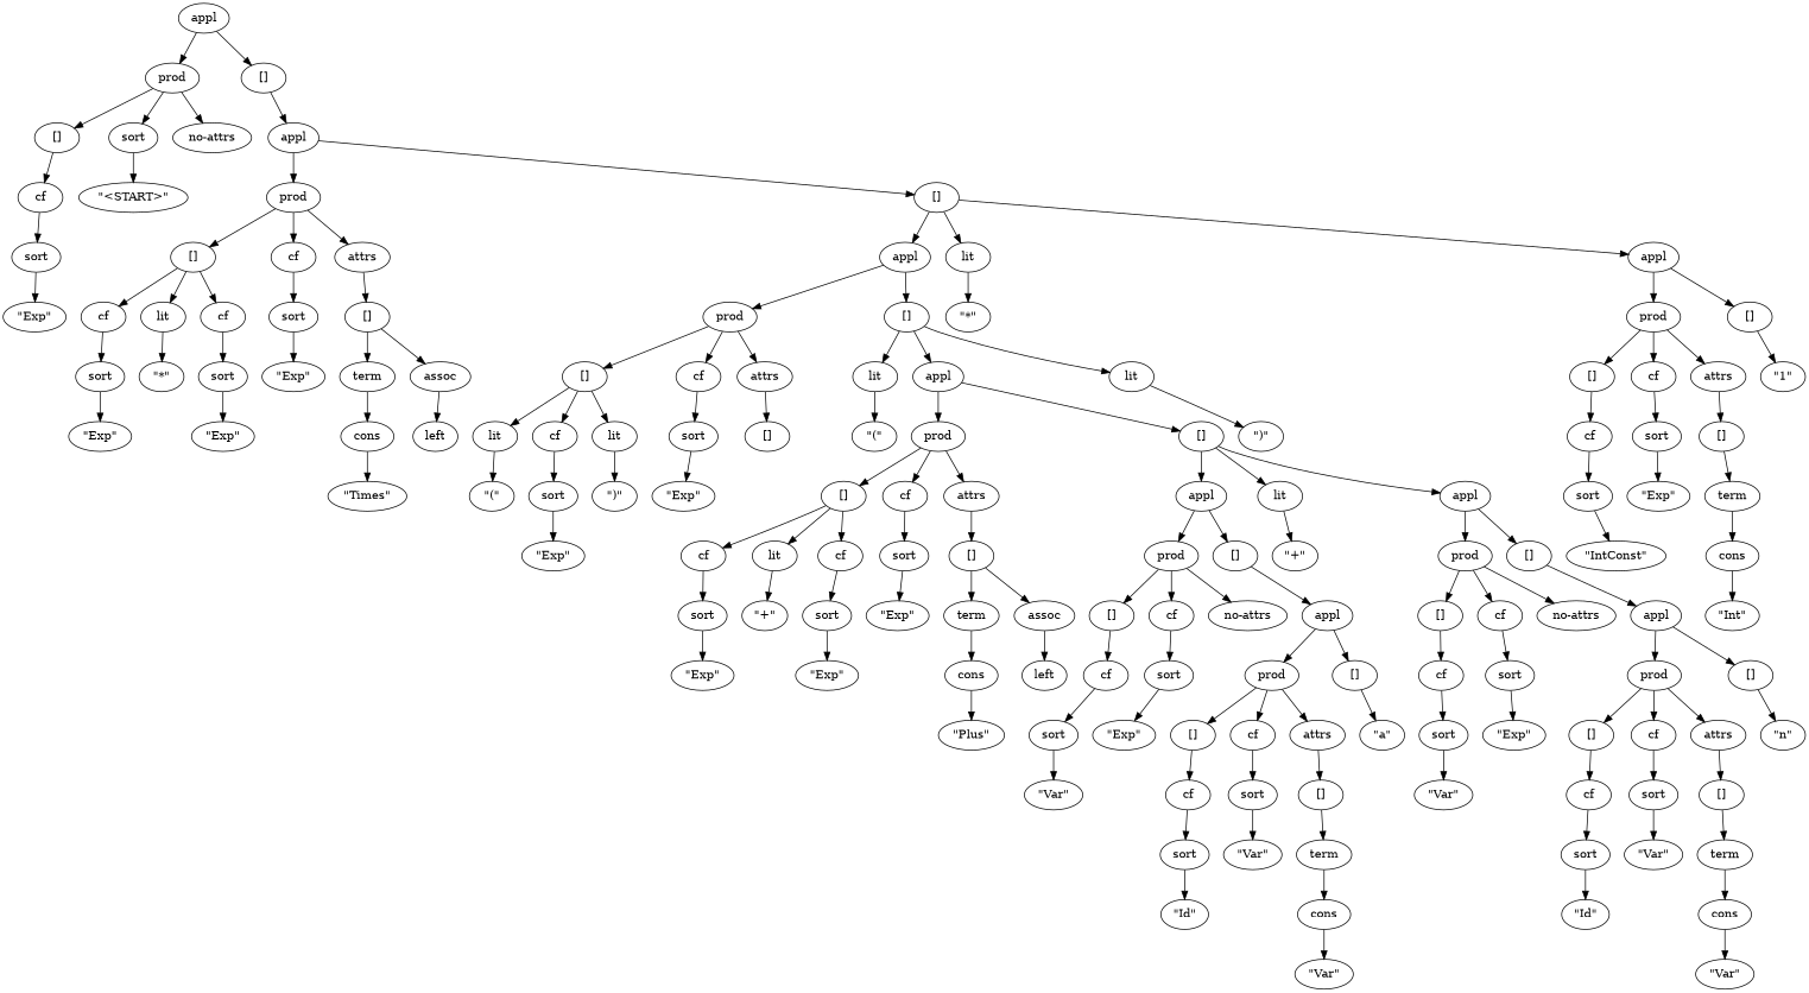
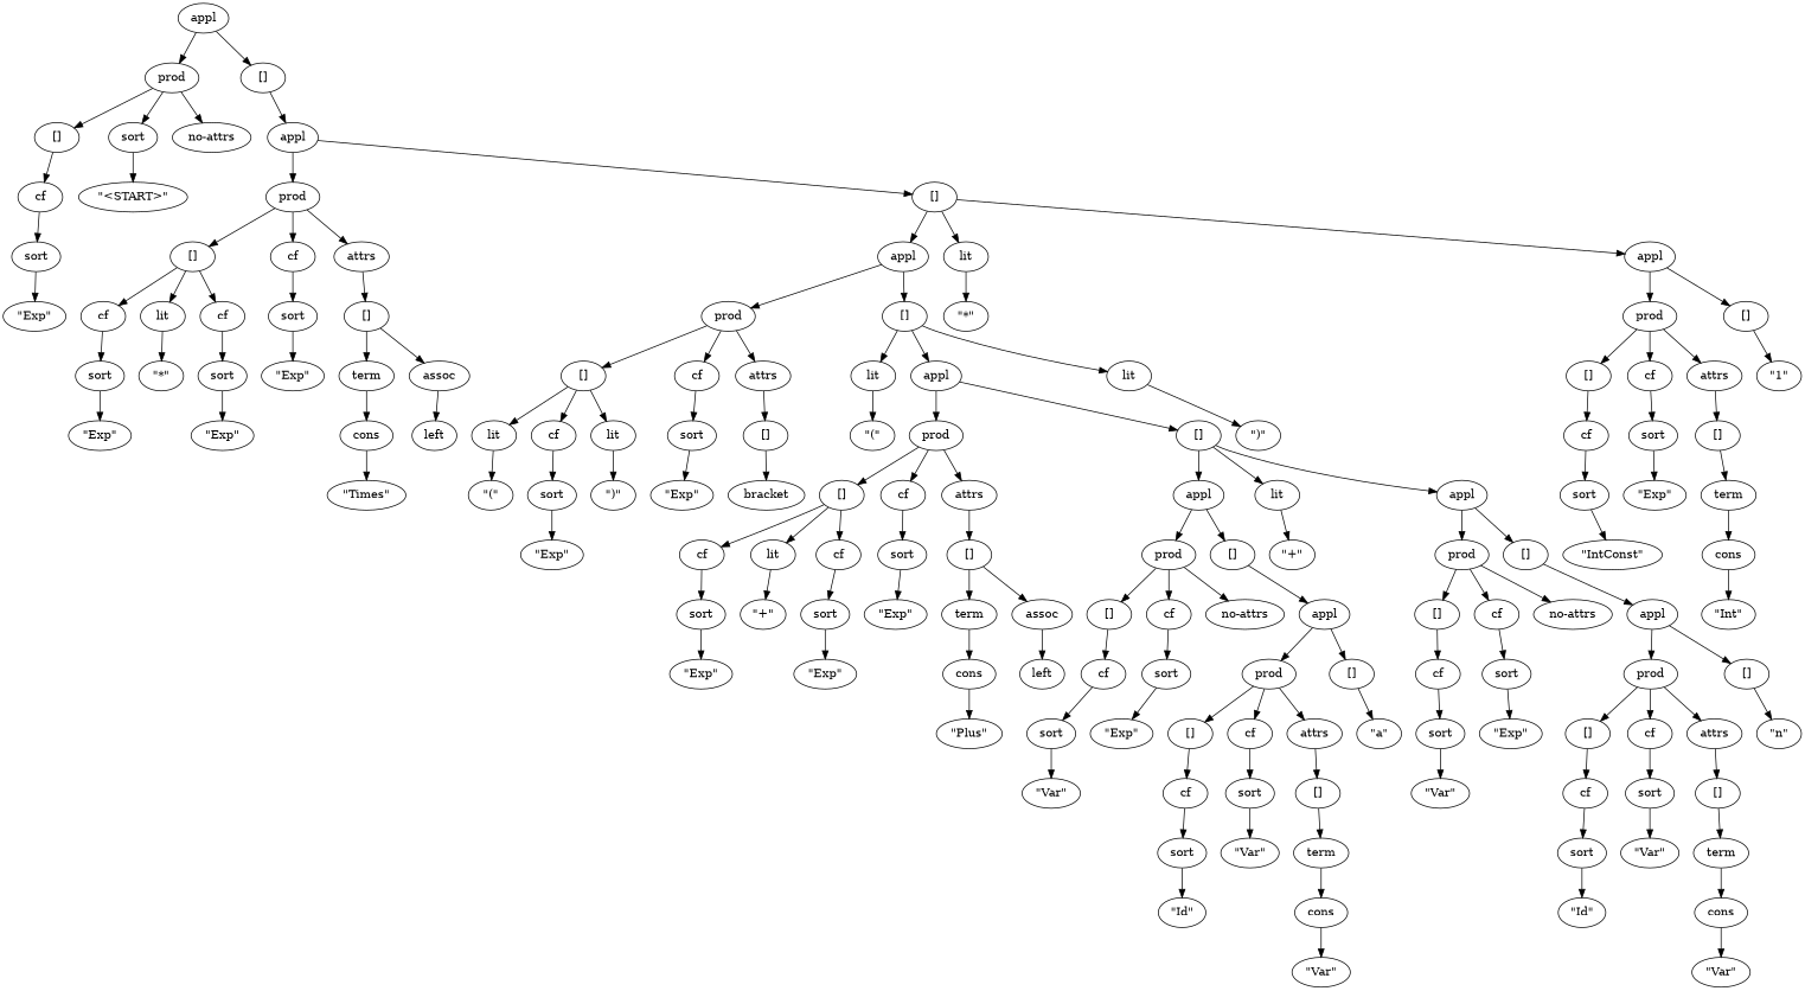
  digraph {
    n1 [label=appl]
    n2 [label=prod]
    n3 [label="[]"]
    n4 [label="[]"]
    n5 [label=sort]
    n6 [label="no-attrs"]
    n7 [label=appl]
    n8 [label=cf]
    n9 [label="\"<START>\""]
    n10 [label=sort]
    n11 [label="\"Exp\""]
    n12 [label=prod]
    n13 [label="[]"]
    n14 [label="[]"]
    n15 [label=cf]
    n16 [label=attrs]
    n17 [label=appl]
    n18 [label=lit]
    n19 [label=appl]
    n20 [label=cf]
    n21 [label=lit]
    n22 [label=cf]
    n23 [label=sort]
    n24 [label="[]"]
    n25 [label=sort]
    n26 [label="\"*\""]
    n27 [label=sort]
    n28 [label="\"Exp\""]
    n29 [label="\"Exp\""]
    n30 [label="\"Exp\""]
    n31 [label=term]
    n32 [label=assoc]
    n33 [label=cons]
    n34 [label=left]
    n35 [label="\"Times\""]
    n36 [label=prod]
    n37 [label="[]"]
    n38 [label="\"*\""]
    n39 [label=prod]
    n40 [label="[]"]
    n41 [label="[]"]
    n42 [label=cf]
    n43 [label=attrs]
    n44 [label=lit]
    n45 [label=appl]
    n46 [label=lit]
    n47 [label=lit]
    n48 [label=cf]
    n49 [label=lit]
    n50 [label=sort]
    n51 [label="[]"]
    n52 [label="\"(\""]
    n53 [label=sort]
    n54 [label="\")\""]
    n55 [label="\"Exp\""]
    n56 [label="\"Exp\""]
+   n57 [label=bracket]
    n58 [label="\"(\""]
    n59 [label=prod]
    n60 [label="[]"]
    n61 [label="\")\""]
    n62 [label="[]"]
    n63 [label=cf]
    n64 [label=attrs]
    n65 [label=appl]
    n66 [label=lit]
    n67 [label=appl]
    n68 [label=cf]
    n69 [label=lit]
    n70 [label=cf]
    n71 [label=sort]
    n72 [label="[]"]
    n73 [label=sort]
    n74 [label="\"+\""]
    n75 [label=sort]
    n76 [label="\"Exp\""]
    n77 [label="\"Exp\""]
    n78 [label="\"Exp\""]
    n79 [label=term]
    n80 [label=assoc]
    n81 [label=cons]
    n82 [label=left]
    n83 [label="\"Plus\""]
    n84 [label=prod]
    n85 [label="[]"]
    n86 [label="\"+\""]
    n87 [label=prod]
    n88 [label="[]"]
    n89 [label="[]"]
    n90 [label=cf]
    n91 [label="no-attrs"]
    n92 [label=appl]
    n93 [label=cf]
    n94 [label=sort]
    n95 [label=sort]
    n96 [label="\"Var\""]
    n97 [label="\"Exp\""]
    n98 [label=prod]
    n99 [label="[]"]
    n100 [label="[]"]
    n101 [label=cf]
    n102 [label=attrs]
    n103 [label="\"a\""]
    n104 [label=cf]
    n105 [label=sort]
    n106 [label="[]"]
    n107 [label=sort]
    n108 [label="\"Id\""]
    n109 [label="\"Var\""]
    n110 [label=term]
    n111 [label=cons]
    n112 [label="\"Var\""]
    n113 [label="[]"]
    n114 [label=cf]
    n115 [label="no-attrs"]
    n116 [label=appl]
    n117 [label=cf]
    n118 [label=sort]
    n119 [label=sort]
    n120 [label="\"Var\""]
    n121 [label="\"Exp\""]
    n122 [label=prod]
    n123 [label="[]"]
    n124 [label="[]"]
    n125 [label=cf]
    n126 [label=attrs]
    n127 [label="\"n\""]
    n128 [label=cf]
    n129 [label=sort]
    n130 [label="[]"]
    n131 [label=sort]
    n132 [label="\"Id\""]
    n133 [label="\"Var\""]
    n134 [label=term]
    n135 [label=cons]
    n136 [label="\"Var\""]
    n137 [label="[]"]
    n138 [label=cf]
    n139 [label=attrs]
    n140 [label="\"1\""]
    n141 [label=cf]
    n142 [label=sort]
    n143 [label="[]"]
    n144 [label=sort]
    n145 [label="\"IntConst\""]
    n146 [label="\"Exp\""]
    n147 [label=term]
    n148 [label=cons]
    n149 [label="\"Int\""]
    n1 -> n2
    n1 -> n3
    n2 -> n4
    n2 -> n5
    n2 -> n6
    n3 -> n7
    n4 -> n8
    n5 -> n9
    n7 -> n12
    n7 -> n13
    n8 -> n10
    n10 -> n11
    n12 -> n14
    n12 -> n15
    n12 -> n16
    n13 -> n17
    n13 -> n18
    n13 -> n19
    n14 -> n20
    n14 -> n21
    n14 -> n22
    n15 -> n23
    n16 -> n24
    n17 -> n36
    n17 -> n37
    n18 -> n38
    n19 -> n39
    n19 -> n40
    n20 -> n25
    n21 -> n26
    n22 -> n27
    n23 -> n30
    n24 -> n31
    n24 -> n32
    n25 -> n28
    n27 -> n29
    n31 -> n33
    n32 -> n34
    n33 -> n35
    n36 -> n41
    n36 -> n42
    n36 -> n43
    n37 -> n44
    n37 -> n45
    n37 -> n46
    n39 -> n137
    n39 -> n138
    n39 -> n139
    n40 -> n140
    n41 -> n47
    n41 -> n48
    n41 -> n49
    n42 -> n50
    n43 -> n51
    n44 -> n58
    n45 -> n59
    n45 -> n60
    n46 -> n61
    n47 -> n52
    n48 -> n53
    n49 -> n54
    n50 -> n56
+   n51 -> n57
    n53 -> n55
    n59 -> n62
    n59 -> n63
    n59 -> n64
    n60 -> n65
    n60 -> n66
    n60 -> n67
    n62 -> n68
    n62 -> n69
    n62 -> n70
    n63 -> n71
    n64 -> n72
    n65 -> n84
    n65 -> n85
    n66 -> n86
    n67 -> n87
    n67 -> n88
    n68 -> n73
    n69 -> n74
    n70 -> n75
    n71 -> n78
    n72 -> n79
    n72 -> n80
    n73 -> n76
    n75 -> n77
    n79 -> n81
    n80 -> n82
    n81 -> n83
    n84 -> n89
    n84 -> n90
    n84 -> n91
    n85 -> n92
    n87 -> n113
    n87 -> n114
    n87 -> n115
    n88 -> n116
    n89 -> n93
    n90 -> n94
    n92 -> n98
    n92 -> n99
    n93 -> n95
    n94 -> n97
    n95 -> n96
    n98 -> n100
    n98 -> n101
    n98 -> n102
    n99 -> n103
    n100 -> n104
    n101 -> n105
    n102 -> n106
    n104 -> n107
    n105 -> n109
    n106 -> n110
    n107 -> n108
    n110 -> n111
    n111 -> n112
    n113 -> n117
    n114 -> n118
    n116 -> n122
    n116 -> n123
    n117 -> n119
    n118 -> n121
    n119 -> n120
    n122 -> n124
    n122 -> n125
    n122 -> n126
    n123 -> n127
    n124 -> n128
    n125 -> n129
    n126 -> n130
    n128 -> n131
    n129 -> n133
    n130 -> n134
    n131 -> n132
    n134 -> n135
    n135 -> n136
    n137 -> n141
    n138 -> n142
    n139 -> n143
    n141 -> n144
    n142 -> n146
    n143 -> n147
    n144 -> n145
    n147 -> n148
    n148 -> n149
  }
